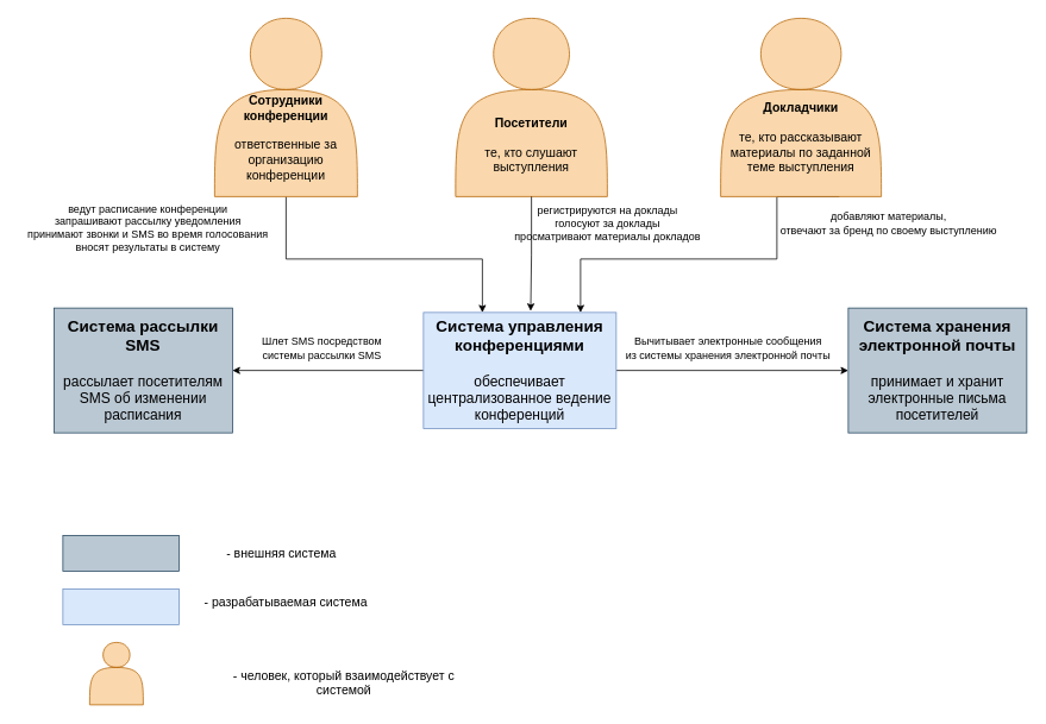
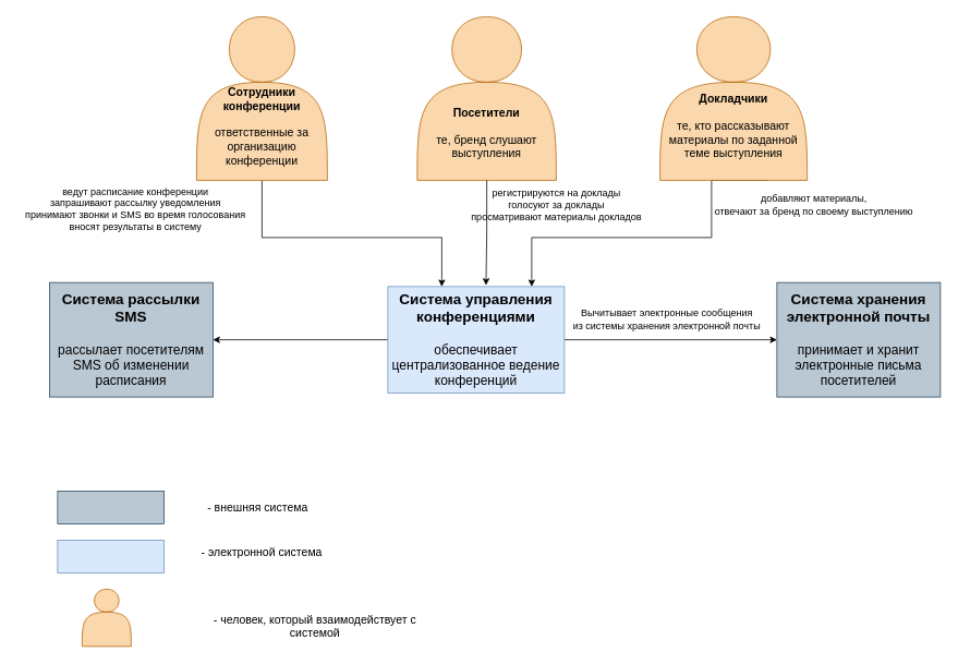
  <mxCell id="0" />
  <mxCell id="1" parent="0" />
  <mxCell id="2" style="edgeStyle=orthogonalEdgeStyle;rounded=0;orthogonalLoop=1;jettySize=auto;html=1;exitX=0;exitY=0.5;exitDx=0;exitDy=0;entryX=1;entryY=0.5;entryDx=0;entryDy=0;" edge="1" parent="1" source="4" target="10"><mxGeometry relative="1" as="geometry" /></mxCell>
  <mxCell id="3" value="" style="edgeStyle=orthogonalEdgeStyle;rounded=0;orthogonalLoop=1;jettySize=auto;html=1;" edge="1" parent="1" source="4" target="11"><mxGeometry relative="1" as="geometry" /></mxCell>
  <mxCell id="4" value="&lt;font style=&quot;&quot;&gt;&lt;span style=&quot;font-weight: bold; font-size: 18px;&quot;&gt;Система управления конференциями&lt;/span&gt;&lt;br&gt;&lt;font style=&quot;&quot; size=&quot;3&quot;&gt;&lt;br&gt;обеспечивает централизованное ведение конференций&lt;/font&gt;&lt;br&gt;&lt;/font&gt;" style="rounded=0;whiteSpace=wrap;html=1;fillColor=#dae8fc;strokeColor=#6c8ebf;" vertex="1" parent="1"><mxGeometry x="474" y="350" width="216" height="130" as="geometry" /></mxCell>
  <mxCell id="5" style="edgeStyle=orthogonalEdgeStyle;rounded=0;orthogonalLoop=1;jettySize=auto;html=1;" edge="1" parent="1" source="6" target="4"><mxGeometry relative="1" as="geometry"><Array as="points"><mxPoint x="320" y="290" /><mxPoint x="540" y="290" /></Array></mxGeometry></mxCell>
  <mxCell id="6" value="&lt;font style=&quot;font-size: 14px;&quot;&gt;&lt;br&gt;&lt;br&gt;&lt;b&gt;&lt;br&gt;&lt;br&gt;Сотрудники конференции&lt;/b&gt;&lt;br&gt;&lt;br&gt;ответственные за организацию конференции&lt;br&gt;&lt;/font&gt;" style="shape=actor;whiteSpace=wrap;html=1;fillColor=#fad7ac;strokeColor=#b46504;" vertex="1" parent="1"><mxGeometry x="240" width="160" height="200" as="geometry" y="20" /></mxCell>
- <mxCell id="7" value="&lt;font style=&quot;font-size: 14px;&quot;&gt;&lt;br&gt;&lt;br&gt;&lt;br&gt;&lt;br&gt;&lt;br&gt;&lt;b&gt;Посетители&lt;/b&gt;&lt;br&gt;&lt;br&gt;те, кто слушают выступления&lt;br&gt;&lt;/font&gt;" style="shape=actor;whiteSpace=wrap;html=1;fillColor=#fad7ac;strokeColor=#b46504;" vertex="1" parent="1"><mxGeometry x="510" width="170" height="200" as="geometry" y="20" /></mxCell>
+ <mxCell id="7" value="&lt;font style=&quot;font-size: 14px;&quot;&gt;&lt;br&gt;&lt;br&gt;&lt;br&gt;&lt;br&gt;&lt;br&gt;&lt;b&gt;Посетители&lt;/b&gt;&lt;br&gt;&lt;br&gt;те, бренд слушают выступления&lt;br&gt;&lt;/font&gt;" style="shape=actor;whiteSpace=wrap;html=1;fillColor=#fad7ac;strokeColor=#b46504;" vertex="1" parent="1"><mxGeometry x="510" width="170" height="200" as="geometry" y="20" /></mxCell>
  <mxCell id="8" value="" style="edgeStyle=orthogonalEdgeStyle;rounded=0;orthogonalLoop=1;jettySize=auto;html=1;" edge="1" parent="1"><mxGeometry relative="1" as="geometry"><mxPoint x="940" y="220" as="sourcePoint" /><mxPoint x="650" y="350" as="targetPoint" /><Array as="points"><mxPoint x="870" y="220" /><mxPoint x="870" y="290" /><mxPoint x="650" y="290" /></Array></mxGeometry></mxCell>
  <mxCell id="9" value="&lt;font style=&quot;font-size: 14px;&quot;&gt;&lt;br&gt;&lt;br&gt;&lt;br&gt;&lt;br&gt;&lt;br&gt;&lt;b&gt;Докладчики&lt;/b&gt;&lt;br&gt;&lt;br&gt;те, кто рассказывают материалы по заданной теме выступления&lt;br&gt;&lt;br&gt;&lt;/font&gt;" style="shape=actor;whiteSpace=wrap;html=1;fillColor=#fad7ac;strokeColor=#b46504;" vertex="1" parent="1"><mxGeometry x="807" width="180" height="200" as="geometry" y="20" /></mxCell>
  <mxCell id="10" value="&lt;font style=&quot;&quot;&gt;&lt;b style=&quot;font-size: 18px;&quot;&gt;Система рассылки SMS&lt;/b&gt;&lt;br&gt;&lt;font size=&quot;3&quot;&gt;&lt;br&gt;рассылает посетителям SMS об изменении расписания&lt;/font&gt;&lt;br&gt;&lt;/font&gt;" style="rounded=0;whiteSpace=wrap;html=1;fillColor=#bac8d3;strokeColor=#23445d;" vertex="1" parent="1"><mxGeometry x="60" y="345" width="200" height="140" as="geometry" /></mxCell>
  <mxCell id="11" value="&lt;font style=&quot;&quot;&gt;&lt;b style=&quot;font-size: 18px;&quot;&gt;Система хранения электронной почты&lt;/b&gt;&lt;br&gt;&lt;font size=&quot;3&quot;&gt;&lt;br&gt;принимает и хранит электронные письма посетителей&lt;/font&gt;&lt;br&gt;&lt;/font&gt;" style="rounded=0;whiteSpace=wrap;html=1;fillColor=#bac8d3;strokeColor=#23445d;" vertex="1" parent="1"><mxGeometry x="950" y="345" width="200" height="140" as="geometry" /></mxCell>
- <mxCell id="12" value="Шлет SMS посредством &lt;br&gt;системы рассылки SMS" style="text;html=1;align=center;verticalAlign=middle;resizable=0;points=[];autosize=1;strokeColor=none;fillColor=none;" vertex="1" parent="1"><mxGeometry x="280" y="370" width="160" height="40" as="geometry" /></mxCell>
  <mxCell id="13" value="Вычитывает электронные сообщения&lt;br&gt;из системы хранения электронной почты" style="text;html=1;align=center;verticalAlign=middle;resizable=0;points=[];autosize=1;strokeColor=none;fillColor=none;" vertex="1" parent="1"><mxGeometry x="690" y="370" width="250" height="40" as="geometry" /></mxCell>
  <mxCell id="14" value="&lt;font style=&quot;font-size: 12px;&quot;&gt;добавляют материалы,&lt;br style=&quot;border-color: var(--border-color);&quot;&gt;отвечают за бренд по своему выступлению&lt;/font&gt;" style="text;html=1;align=center;verticalAlign=middle;resizable=0;points=[];autosize=1;strokeColor=none;fillColor=none;" vertex="1" parent="1"><mxGeometry x="860" y="230" width="270" height="40" as="geometry" /></mxCell>
  <mxCell id="15" style="edgeStyle=orthogonalEdgeStyle;rounded=0;orthogonalLoop=1;jettySize=auto;html=1;entryX=0.556;entryY=-0.013;entryDx=0;entryDy=0;entryPerimeter=0;" edge="1" parent="1" source="7" target="4"><mxGeometry relative="1" as="geometry" /></mxCell>
  <mxCell id="16" value="регистрируются на доклады&lt;br&gt;голосуют за доклады&lt;br&gt;просматривают материалы докладов" style="text;html=1;align=center;verticalAlign=middle;resizable=0;points=[];autosize=1;strokeColor=none;fillColor=none;" vertex="1" parent="1"><mxGeometry x="565" y="220" width="230" height="60" as="geometry" /></mxCell>
  <mxCell id="17" value="ведут расписание конференции&lt;br&gt;запрашивают рассылку уведомления&lt;br&gt;принимают звонки и SMS во время голосования &lt;br&gt;вносят результаты в систему" style="text;html=1;align=center;verticalAlign=middle;resizable=0;points=[];autosize=1;strokeColor=none;fillColor=none;" vertex="1" parent="1"><mxGeometry x="20" y="220" width="290" height="70" as="geometry" /></mxCell>
  <mxCell id="18" value="&lt;font style=&quot;&quot;&gt;&lt;br&gt;&lt;/font&gt;" style="rounded=0;whiteSpace=wrap;html=1;fillColor=#bac8d3;strokeColor=#23445d;" vertex="1" parent="1"><mxGeometry x="70" y="600" width="130" height="40" as="geometry" /></mxCell>
  <mxCell id="19" value="&lt;font style=&quot;&quot;&gt;&lt;br&gt;&lt;/font&gt;" style="rounded=0;whiteSpace=wrap;html=1;fillColor=#dae8fc;strokeColor=#6c8ebf;" vertex="1" parent="1"><mxGeometry x="70" y="660" width="130" height="40" as="geometry" /></mxCell>
  <mxCell id="20" value="&lt;font style=&quot;font-size: 14px;&quot;&gt;&lt;br&gt;&lt;/font&gt;" style="shape=actor;whiteSpace=wrap;html=1;fillColor=#fad7ac;strokeColor=#b46504;" vertex="1" parent="1"><mxGeometry x="100" y="720" width="60" height="70" as="geometry" /></mxCell>
  <mxCell id="21" value="&lt;font style=&quot;font-size: 14px;&quot;&gt;- внешняя система&lt;/font&gt;" style="text;html=1;strokeColor=none;fillColor=none;align=center;verticalAlign=middle;whiteSpace=wrap;rounded=0;" vertex="1" parent="1"><mxGeometry x="235" y="605" width="160" height="30" as="geometry" /></mxCell>
- <mxCell id="22" value="&lt;font style=&quot;font-size: 14px;&quot;&gt;- разрабатываемая система&lt;/font&gt;" style="text;html=1;strokeColor=none;fillColor=none;align=center;verticalAlign=middle;whiteSpace=wrap;rounded=0;" vertex="1" parent="1"><mxGeometry x="210" y="660" width="220" height="30" as="geometry" /></mxCell>
+ <mxCell id="22" value="&lt;font style=&quot;font-size: 14px;&quot;&gt;- электронной система&lt;/font&gt;" style="text;html=1;strokeColor=none;fillColor=none;align=center;verticalAlign=middle;whiteSpace=wrap;rounded=0;" vertex="1" parent="1"><mxGeometry x="210" y="660" width="220" height="30" as="geometry" /></mxCell>
  <mxCell id="23" value="&lt;font style=&quot;font-size: 14px;&quot;&gt;- человек, который взаимодействует с системой&lt;/font&gt;" style="text;html=1;strokeColor=none;fillColor=none;align=center;verticalAlign=middle;whiteSpace=wrap;rounded=0;" vertex="1" parent="1"><mxGeometry x="240" y="750" width="290" height="30" as="geometry" /></mxCell>
